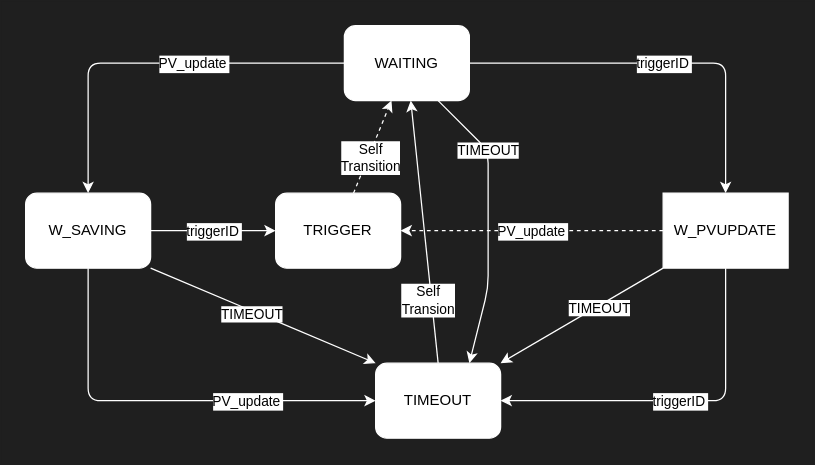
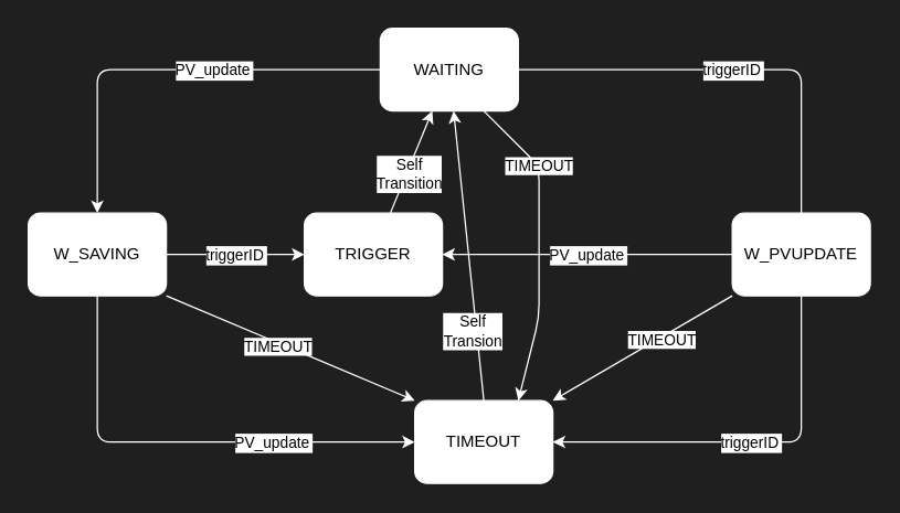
  <mxCell id="0" />
  <mxCell id="1" parent="0" type="layer" />
  <mxCell id="2" value="TIMEOUT" style="edgeStyle=none;rounded=1;html=1;exitX=0.75;exitY=1;exitDx=0;exitDy=0;entryX=0.75;entryY=0;entryDx=0;entryDy=0;strokeColor=#FFFFFF;" parent="1" source="3" target="14" edge="1"><mxGeometry x="-0.509" relative="1" as="geometry"><Array as="points"><mxPoint x="390" y="120" /><mxPoint x="390" y="160" /><mxPoint x="390" y="230" /></Array><mxPoint as="offset" /></mxGeometry></mxCell>
  <mxCell id="3" value="WAITING" style="rounded=1;whiteSpace=wrap;html=1;strokeColor=#FFFFFF;" parent="1" vertex="1"><mxGeometry x="275" y="20" width="100" height="60" as="geometry" /></mxCell>
- <mxCell id="4" value="W_PVUPDATE" style="whiteSpace=wrap;html=1;strokeColor=#FFFFFF;rounded=0;" parent="1" vertex="1"><mxGeometry x="530" y="154" width="100" height="60" as="geometry" /></mxCell>
- <mxCell id="5" value="triggerID" style="edgeStyle=orthogonalEdgeStyle;rounded=1;orthogonalLoop=1;strokeColor=#FFFFFF;" parent="1" source="3" target="4" edge="1"><mxGeometry relative="1" as="geometry" /></mxCell>
+ <mxCell id="4" value="W_PVUPDATE" style="rounded=1;whiteSpace=wrap;html=1;strokeColor=#FFFFFF;" parent="1" vertex="1"><mxGeometry x="530" y="154" width="100" height="60" as="geometry" /></mxCell>
+ <mxCell id="5" value="triggerID" style="edgeStyle=orthogonalEdgeStyle;rounded=1;orthogonalLoop=1;strokeColor=#FFFFFF;endArrow=none;" parent="1" source="3" target="4" edge="1"><mxGeometry relative="1" as="geometry" /></mxCell>
  <mxCell id="6" value="W_SAVING" style="rounded=1;whiteSpace=wrap;html=1;strokeColor=#FFFFFF;" parent="1" vertex="1"><mxGeometry x="20" y="154" width="100" height="60" as="geometry" /></mxCell>
  <mxCell id="7" value="PV_update" style="edgeStyle=orthogonalEdgeStyle;rounded=1;orthogonalLoop=1;strokeColor=#FFFFFF;" parent="1" source="3" target="6" edge="1"><mxGeometry x="-0.214" relative="1" as="geometry"><Array as="points"><mxPoint x="70" y="50" /></Array><mxPoint as="offset" /></mxGeometry></mxCell>
- <mxCell id="8" value="" style="edgeStyle=none;html=1;strokeColor=#FFFFFF;dashed=1;" parent="1" source="10" target="3" edge="1"><mxGeometry relative="1" as="geometry" /></mxCell>
+ <mxCell id="8" value="" style="edgeStyle=none;html=1;strokeColor=#FFFFFF;" parent="1" source="10" target="3" edge="1"><mxGeometry relative="1" as="geometry" /></mxCell>
  <mxCell id="9" value="Self&lt;br&gt;Transition" style="edgeLabel;html=1;align=center;verticalAlign=middle;resizable=0;points=[];rounded=1;strokeColor=#FFFFFF;" parent="8" vertex="1" connectable="0"><mxGeometry x="-0.226" y="-1" relative="1" as="geometry"><mxPoint as="offset" /></mxGeometry></mxCell>
  <mxCell id="10" value="TRIGGER" style="rounded=1;whiteSpace=wrap;html=1;strokeColor=#FFFFFF;" parent="1" vertex="1"><mxGeometry x="220" y="154" width="100" height="60" as="geometry" /></mxCell>
  <mxCell id="11" value="triggerID" style="edgeStyle=orthogonalEdgeStyle;rounded=1;orthogonalLoop=1;strokeColor=#FFFFFF;" parent="1" source="6" target="10" edge="1"><mxGeometry relative="1" as="geometry" /></mxCell>
  <mxCell id="12" value="" style="edgeStyle=none;html=1;exitX=0.5;exitY=0;exitDx=0;exitDy=0;strokeColor=#FFFFFF;" parent="1" source="14" target="3" edge="1"><mxGeometry relative="1" as="geometry"><mxPoint x="360" y="280" as="sourcePoint" /><mxPoint x="356" y="100" as="targetPoint" /></mxGeometry></mxCell>
  <mxCell id="13" value="Self&lt;br&gt;Transion" style="edgeLabel;html=1;align=center;verticalAlign=middle;resizable=0;points=[];rounded=1;strokeColor=#FFFFFF;" parent="12" vertex="1" connectable="0"><mxGeometry x="-0.199" y="-1" relative="1" as="geometry"><mxPoint x="-1" y="34" as="offset" /></mxGeometry></mxCell>
  <mxCell id="14" value="TIMEOUT" style="rounded=1;whiteSpace=wrap;html=1;strokeColor=#FFFFFF;" parent="1" vertex="1"><mxGeometry x="300" y="290" width="100" height="60" as="geometry" /></mxCell>
  <mxCell id="15" value="PV_update" style="edgeStyle=orthogonalEdgeStyle;rounded=1;orthogonalLoop=1;strokeColor=#FFFFFF;" parent="1" source="6" target="14" edge="1"><mxGeometry x="0.389" relative="1" as="geometry"><Array as="points"><mxPoint x="70" y="320" /></Array><mxPoint as="offset" /></mxGeometry></mxCell>
- <mxCell id="16" value="PV_update" style="edgeStyle=orthogonalEdgeStyle;rounded=1;orthogonalLoop=1;strokeColor=#FFFFFF;dashed=1;" parent="1" source="4" target="10" edge="1"><mxGeometry relative="1" as="geometry" /></mxCell>
+ <mxCell id="16" value="PV_update" style="edgeStyle=orthogonalEdgeStyle;rounded=1;orthogonalLoop=1;strokeColor=#FFFFFF;" parent="1" source="4" target="10" edge="1"><mxGeometry relative="1" as="geometry" /></mxCell>
  <mxCell id="17" value="triggerID" style="edgeStyle=orthogonalEdgeStyle;rounded=1;orthogonalLoop=1;strokeColor=#FFFFFF;" parent="1" source="4" target="14" edge="1"><mxGeometry relative="1" as="geometry"><Array as="points"><mxPoint x="580" y="320" /></Array></mxGeometry></mxCell>
  <mxCell id="18" value="timeOut" style="edgeStyle=orthogonalEdgeStyle;rounded=1;orthogonalLoop=1;" parent="1" target="14" edge="1"><mxGeometry relative="1" as="geometry" /></mxCell>
  <mxCell id="19" value="" style="endArrow=classic;html=1;exitX=1;exitY=1;exitDx=0;exitDy=0;entryX=0;entryY=0;entryDx=0;entryDy=0;strokeColor=#FFFFFF;" parent="1" source="6" target="14" edge="1"><mxGeometry width="50" height="50" relative="1" as="geometry"><mxPoint x="460" y="290" as="sourcePoint" /><mxPoint x="290" y="290" as="targetPoint" /></mxGeometry></mxCell>
  <mxCell id="20" value="TIMEOUT" style="edgeLabel;html=1;align=center;verticalAlign=middle;resizable=0;points=[];rounded=1;strokeColor=#FFFFFF;" parent="19" vertex="1" connectable="0"><mxGeometry x="-0.205" y="1" relative="1" as="geometry"><mxPoint x="8" y="7" as="offset" /></mxGeometry></mxCell>
  <mxCell id="21" value="" style="endArrow=classic;html=1;exitX=0;exitY=1;exitDx=0;exitDy=0;entryX=1;entryY=0;entryDx=0;entryDy=0;strokeColor=#FFFFFF;" parent="1" source="4" target="14" edge="1"><mxGeometry width="50" height="50" relative="1" as="geometry"><mxPoint x="460" y="290" as="sourcePoint" /><mxPoint x="510" y="240" as="targetPoint" /><Array as="points" /></mxGeometry></mxCell>
  <mxCell id="22" value="TIMEOUT" style="edgeLabel;html=1;align=center;verticalAlign=middle;resizable=0;points=[];rounded=1;strokeColor=#FFFFFF;" parent="21" vertex="1" connectable="0"><mxGeometry x="-0.197" relative="1" as="geometry"><mxPoint y="1" as="offset" /></mxGeometry></mxCell>
